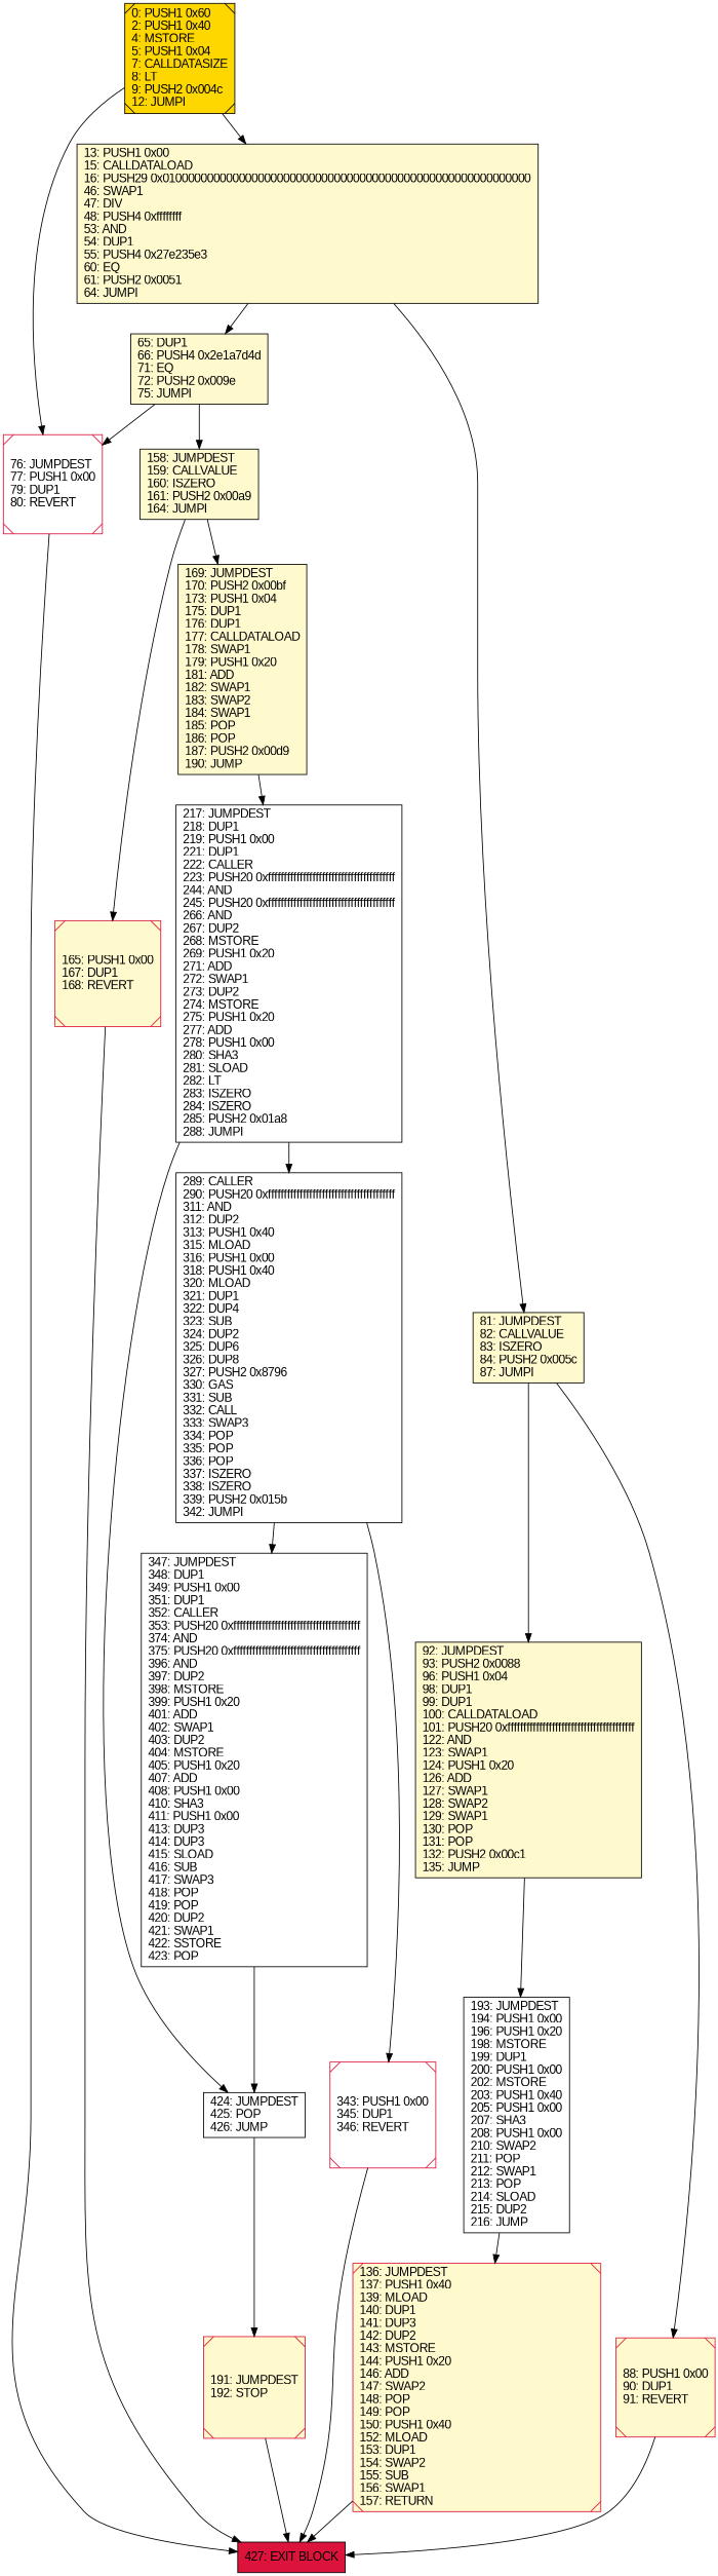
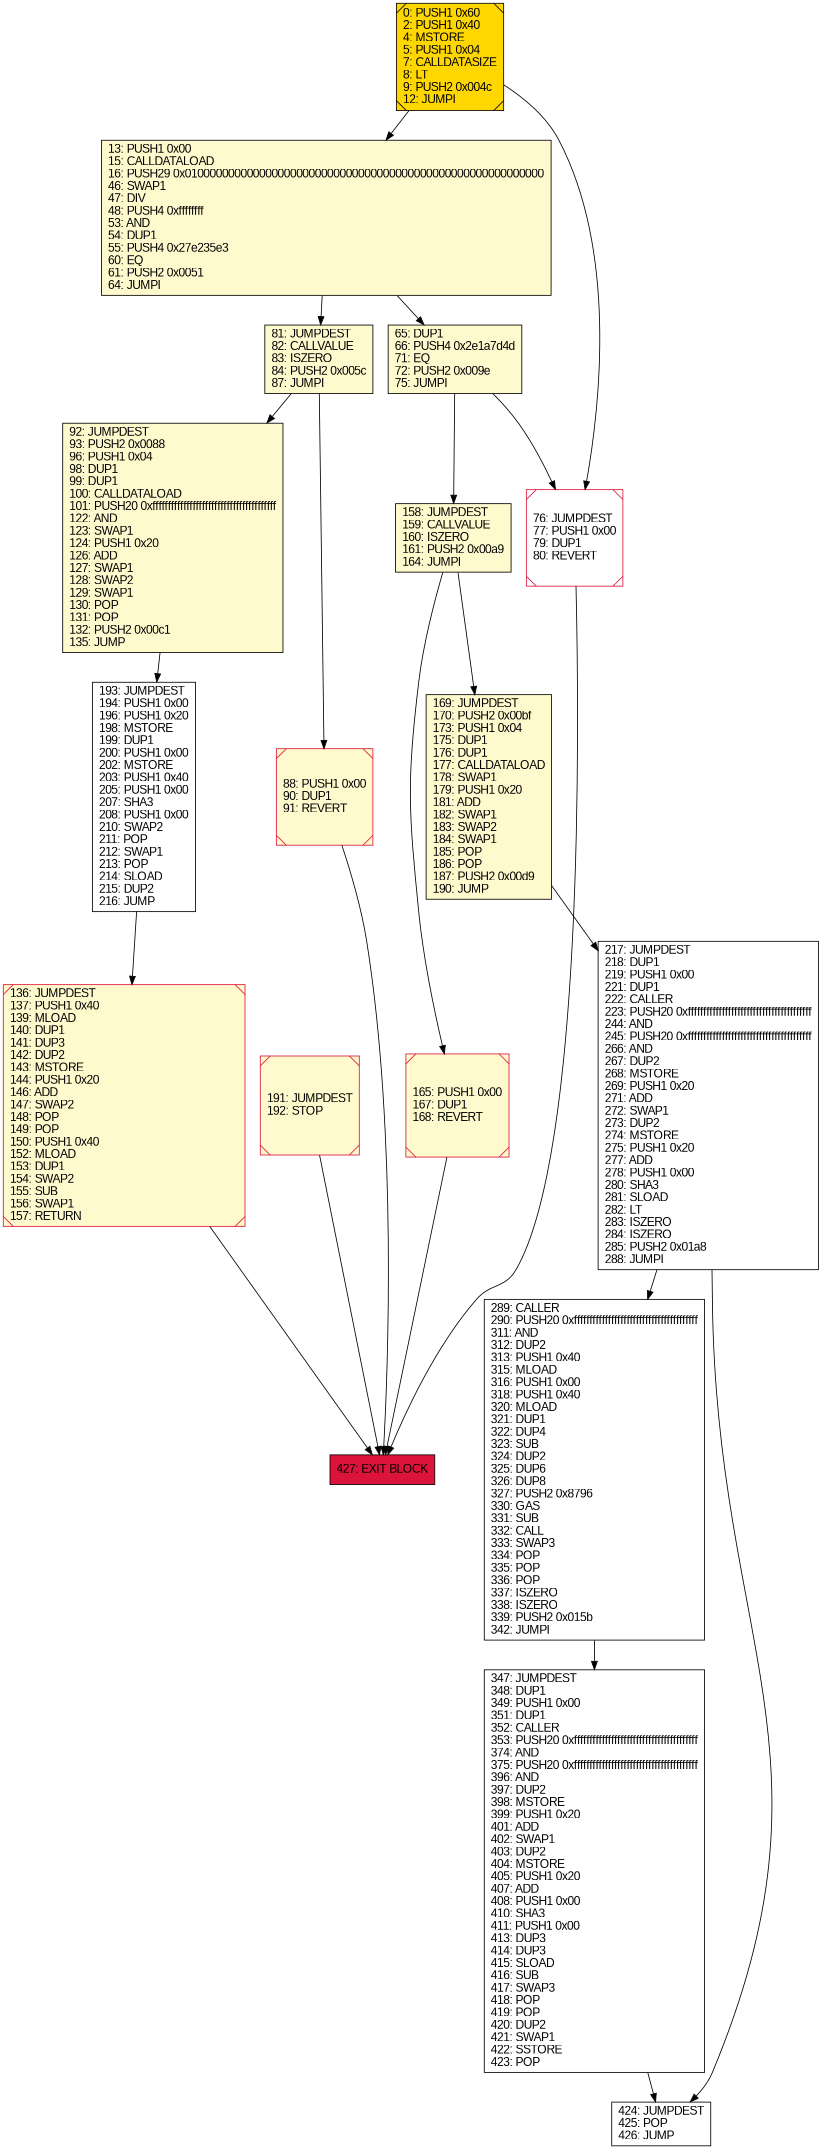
  digraph {
    rankdir=UD
    node [color=black fillcolor=lemonchiffon fontcolor=black fontname=arial shape=box style=filled]
    n1 [label="92: JUMPDEST\l93: PUSH2 0x0088\l96: PUSH1 0x04\l98: DUP1\l99: DUP1\l100: CALLDATALOAD\l101: PUSH20 0xffffffffffffffffffffffffffffffffffffffff\l122: AND\l123: SWAP1\l124: PUSH1 0x20\l126: ADD\l127: SWAP1\l128: SWAP2\l129: SWAP1\l130: POP\l131: POP\l132: PUSH2 0x00c1\l135: JUMP\l"]
    n2 [fillcolor=white label="193: JUMPDEST\l194: PUSH1 0x00\l196: PUSH1 0x20\l198: MSTORE\l199: DUP1\l200: PUSH1 0x00\l202: MSTORE\l203: PUSH1 0x40\l205: PUSH1 0x00\l207: SHA3\l208: PUSH1 0x00\l210: SWAP2\l211: POP\l212: SWAP1\l213: POP\l214: SLOAD\l215: DUP2\l216: JUMP\l"]
    n3 [color=crimson label="136: JUMPDEST\l137: PUSH1 0x40\l139: MLOAD\l140: DUP1\l141: DUP3\l142: DUP2\l143: MSTORE\l144: PUSH1 0x20\l146: ADD\l147: SWAP2\l148: POP\l149: POP\l150: PUSH1 0x40\l152: MLOAD\l153: DUP1\l154: SWAP2\l155: SUB\l156: SWAP1\l157: RETURN\l" shape=Msquare]
    n4 [label="65: DUP1\l66: PUSH4 0x2e1a7d4d\l71: EQ\l72: PUSH2 0x009e\l75: JUMPI\l"]
    n5 [color=crimson fillcolor=white label="76: JUMPDEST\l77: PUSH1 0x00\l79: DUP1\l80: REVERT\l" shape=Msquare]
    n6 [label="158: JUMPDEST\l159: CALLVALUE\l160: ISZERO\l161: PUSH2 0x00a9\l164: JUMPI\l"]
    n7 [fillcolor=crimson label="427: EXIT BLOCK\l"]
    n8 [color=crimson label="165: PUSH1 0x00\l167: DUP1\l168: REVERT\l" shape=Msquare]
    n9 [label="169: JUMPDEST\l170: PUSH2 0x00bf\l173: PUSH1 0x04\l175: DUP1\l176: DUP1\l177: CALLDATALOAD\l178: SWAP1\l179: PUSH1 0x20\l181: ADD\l182: SWAP1\l183: SWAP2\l184: SWAP1\l185: POP\l186: POP\l187: PUSH2 0x00d9\l190: JUMP\l"]
    n10 [fillcolor=gold label="0: PUSH1 0x60\l2: PUSH1 0x40\l4: MSTORE\l5: PUSH1 0x04\l7: CALLDATASIZE\l8: LT\l9: PUSH2 0x004c\l12: JUMPI\l" shape=Msquare]
    n11 [label="13: PUSH1 0x00\l15: CALLDATALOAD\l16: PUSH29 0x0100000000000000000000000000000000000000000000000000000000\l46: SWAP1\l47: DIV\l48: PUSH4 0xffffffff\l53: AND\l54: DUP1\l55: PUSH4 0x27e235e3\l60: EQ\l61: PUSH2 0x0051\l64: JUMPI\l"]
    n12 [label="81: JUMPDEST\l82: CALLVALUE\l83: ISZERO\l84: PUSH2 0x005c\l87: JUMPI\l"]
    n13 [fillcolor=white label="347: JUMPDEST\l348: DUP1\l349: PUSH1 0x00\l351: DUP1\l352: CALLER\l353: PUSH20 0xffffffffffffffffffffffffffffffffffffffff\l374: AND\l375: PUSH20 0xffffffffffffffffffffffffffffffffffffffff\l396: AND\l397: DUP2\l398: MSTORE\l399: PUSH1 0x20\l401: ADD\l402: SWAP1\l403: DUP2\l404: MSTORE\l405: PUSH1 0x20\l407: ADD\l408: PUSH1 0x00\l410: SHA3\l411: PUSH1 0x00\l413: DUP3\l414: DUP3\l415: SLOAD\l416: SUB\l417: SWAP3\l418: POP\l419: POP\l420: DUP2\l421: SWAP1\l422: SSTORE\l423: POP\l"]
    n14 [fillcolor=white label="424: JUMPDEST\l425: POP\l426: JUMP\l"]
    n15 [color=crimson label="191: JUMPDEST\l192: STOP\l" shape=Msquare]
    n16 [fillcolor=white label="217: JUMPDEST\l218: DUP1\l219: PUSH1 0x00\l221: DUP1\l222: CALLER\l223: PUSH20 0xffffffffffffffffffffffffffffffffffffffff\l244: AND\l245: PUSH20 0xffffffffffffffffffffffffffffffffffffffff\l266: AND\l267: DUP2\l268: MSTORE\l269: PUSH1 0x20\l271: ADD\l272: SWAP1\l273: DUP2\l274: MSTORE\l275: PUSH1 0x20\l277: ADD\l278: PUSH1 0x00\l280: SHA3\l281: SLOAD\l282: LT\l283: ISZERO\l284: ISZERO\l285: PUSH2 0x01a8\l288: JUMPI\l"]
    n17 [fillcolor=white label="289: CALLER\l290: PUSH20 0xffffffffffffffffffffffffffffffffffffffff\l311: AND\l312: DUP2\l313: PUSH1 0x40\l315: MLOAD\l316: PUSH1 0x00\l318: PUSH1 0x40\l320: MLOAD\l321: DUP1\l322: DUP4\l323: SUB\l324: DUP2\l325: DUP6\l326: DUP8\l327: PUSH2 0x8796\l330: GAS\l331: SUB\l332: CALL\l333: SWAP3\l334: POP\l335: POP\l336: POP\l337: ISZERO\l338: ISZERO\l339: PUSH2 0x015b\l342: JUMPI\l"]
-   n18 [color=crimson fillcolor=white label="343: PUSH1 0x00\l345: DUP1\l346: REVERT\l" shape=Msquare]
    n19 [color=crimson label="88: PUSH1 0x00\l90: DUP1\l91: REVERT\l" shape=Msquare]
    n1 -> n2
    n2 -> n3
    n3 -> n7
    n4 -> n5
    n4 -> n6
    n5 -> n7
    n6 -> n8
    n6 -> n9
    n8 -> n7
    n9 -> n16
    n10 -> n5
    n10 -> n11
    n11 -> n4
    n11 -> n12
    n12 -> n1
    n12 -> n19
    n13 -> n14
-   n14 -> n15
    n15 -> n7
    n16 -> n14
    n16 -> n17
    n17 -> n13
-   n17 -> n18
-   n18 -> n7
    n19 -> n7
  }
